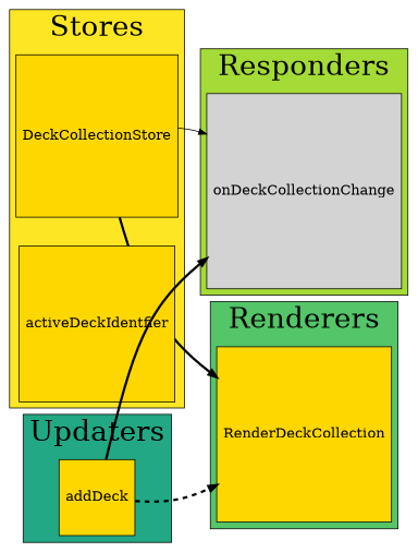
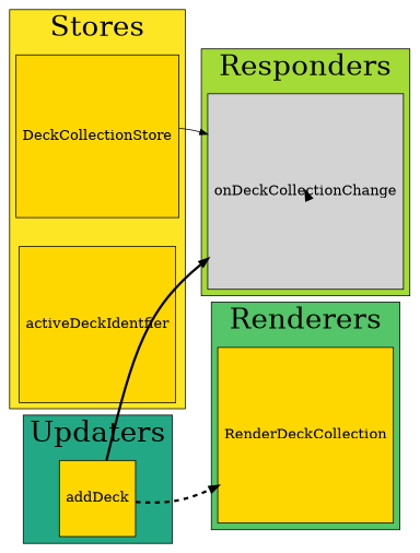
  digraph {
    fontsize=36
    mclimit=10.0
    mindist=10.0
    nodesep=0.5
    rankdir=LR
    splines=curved
    node [fillcolor=gold fontsize=18 shape=square style=filled]
    edge [penwidth=3]
    DeckCollectionStore
    activeDeckIdentfier
    onDeckCollectionChange [fillcolor=lightgrey]
    RenderDeckCollection
    addDeck
    subgraph cluster_1 {
      bgcolor="#fde725"
      label=Stores
      DeckCollectionStore
      activeDeckIdentfier
    }
    subgraph cluster_2 {
      bgcolor="#a5db36"
      label=Responders
      onDeckCollectionChange
    }
    subgraph cluster_3 {
      bgcolor="#54c568"
      label=Renderers
      RenderDeckCollection
    }
    subgraph cluster_4 {
      bgcolor="#22a884"
      label=Updaters
      addDeck
    }
    DeckCollectionStore -> onDeckCollectionChange [penwidth=""]
-   DeckCollectionStore -> RenderDeckCollection
+   onDeckCollectionChange -> RenderDeckCollection
    RenderDeckCollection -> addDeck [style=dashed]
    addDeck -> onDeckCollectionChange
  }
